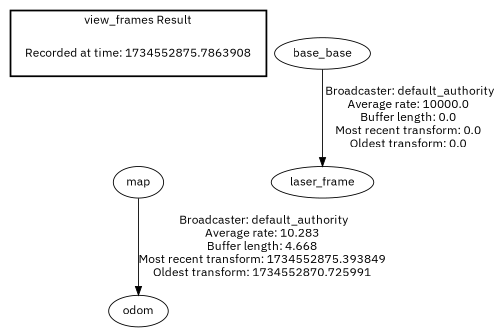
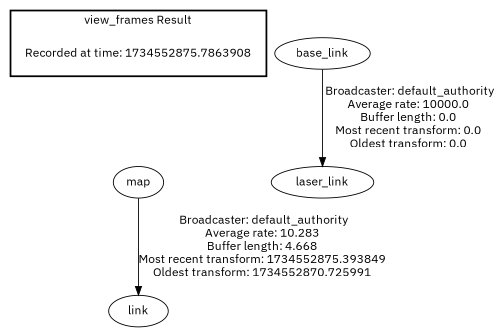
  digraph {
    fontname="IBM Plex Sans"
    node [fontname="IBM Plex Sans"]
    edge [fontname="IBM Plex Sans"]
    n1 [label="Recorded at time: 1734552875.7863908" shape=plaintext]
    map
-   odom
-   base_link [label=base_base]
-   laser_frame
+   odom [label=link]
+   base_link
+   laser_frame [label=laser_link]
    subgraph cluster_1 {
      color=black
      label="view_frames Result"
      style=bold
      n1
    }
    n1 -> map [style=invis]
    map -> odom [label=" Broadcaster: default_authority\nAverage rate: 10.283\nBuffer length: 4.668\nMost recent transform: 1734552875.393849\nOldest transform: 1734552870.725991\n"]
    base_link -> laser_frame [label=" Broadcaster: default_authority\nAverage rate: 10000.0\nBuffer length: 0.0\nMost recent transform: 0.0\nOldest transform: 0.0\n"]
  }
